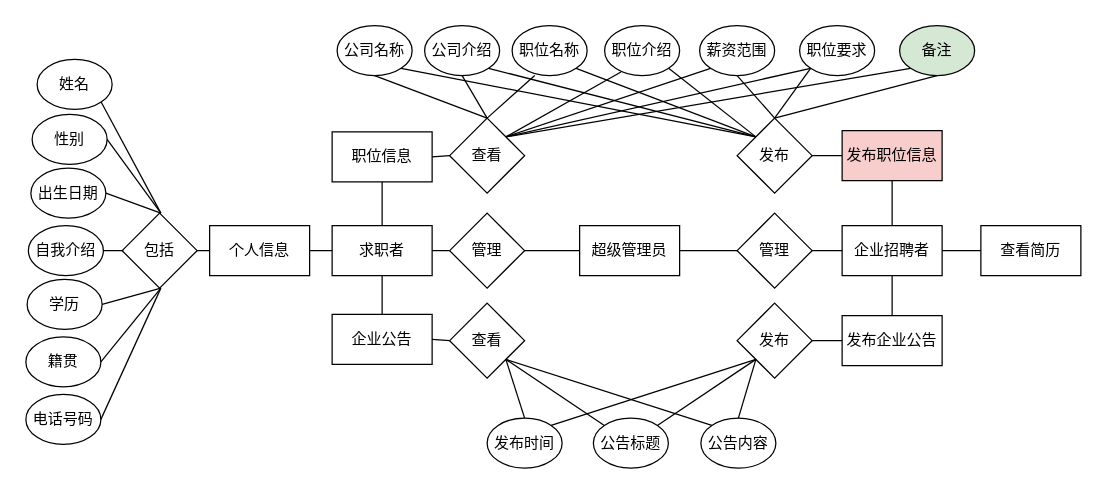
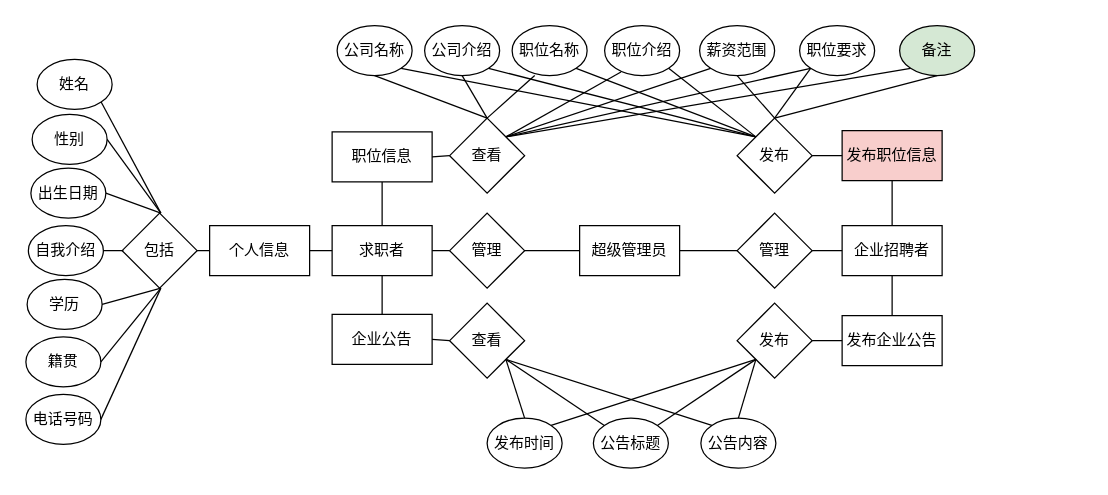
  <mxCell id="0" />
  <mxCell id="1" parent="0" />
  <mxCell id="2" value="超级管理员" style="rounded=0;whiteSpace=wrap;html=1;" parent="1" vertex="1"><mxGeometry x="463" y="180" width="80" height="40" as="geometry" /></mxCell>
  <mxCell id="3" value="管理" style="rhombus;whiteSpace=wrap;html=1;" parent="1" vertex="1"><mxGeometry x="359" y="170" width="60" height="60" as="geometry" /></mxCell>
  <mxCell id="4" value="管理" style="rhombus;whiteSpace=wrap;html=1;" parent="1" vertex="1"><mxGeometry x="589" y="170" width="60" height="60" as="geometry" /></mxCell>
  <mxCell id="5" value="求职者" style="rounded=0;whiteSpace=wrap;html=1;" parent="1" vertex="1"><mxGeometry x="265" y="180" width="80" height="40" as="geometry" /></mxCell>
  <mxCell id="6" value="企业招聘者" style="rounded=0;whiteSpace=wrap;html=1;" parent="1" vertex="1"><mxGeometry x="673" y="180" width="80" height="40" as="geometry" /></mxCell>
  <mxCell id="7" value="职位信息" style="rounded=0;whiteSpace=wrap;html=1;" parent="1" vertex="1"><mxGeometry x="265" y="105" width="80" height="40" as="geometry" /></mxCell>
  <mxCell id="8" value="企业公告" style="rounded=0;whiteSpace=wrap;html=1;" parent="1" vertex="1"><mxGeometry x="265" y="251" width="80" height="40" as="geometry" /></mxCell>
  <mxCell id="9" value="个人信息" style="rounded=0;whiteSpace=wrap;html=1;" parent="1" vertex="1"><mxGeometry x="167" y="180" width="80" height="40" as="geometry" /></mxCell>
- <mxCell id="10" value="查看简历" style="rounded=0;whiteSpace=wrap;html=1;" parent="1" vertex="1"><mxGeometry x="784" y="180" width="80" height="40" as="geometry" /></mxCell>
  <mxCell id="11" value="发布职位信息" style="rounded=0;whiteSpace=wrap;html=1;fillColor=#f8cecc;" parent="1" vertex="1"><mxGeometry x="673" y="104" width="80" height="40" as="geometry" /></mxCell>
  <mxCell id="12" value="发布企业公告" style="rounded=0;whiteSpace=wrap;html=1;" parent="1" vertex="1"><mxGeometry x="673" y="252" width="80" height="40" as="geometry" /></mxCell>
  <mxCell id="13" value="" style="endArrow=none;html=1;rounded=0;exitX=1;exitY=0.5;exitDx=0;exitDy=0;entryX=0;entryY=0.5;entryDx=0;entryDy=0;" parent="1" source="3" target="2" edge="1"><mxGeometry width="50" height="50" relative="1" as="geometry"><mxPoint x="429" y="170" as="sourcePoint" /><mxPoint x="479" y="120" as="targetPoint" /></mxGeometry></mxCell>
  <mxCell id="14" value="" style="endArrow=none;html=1;rounded=0;exitX=1;exitY=0.5;exitDx=0;exitDy=0;entryX=0;entryY=0.5;entryDx=0;entryDy=0;" parent="1" source="2" target="4" edge="1"><mxGeometry width="50" height="50" relative="1" as="geometry"><mxPoint x="549" y="221" as="sourcePoint" /><mxPoint x="599" y="171" as="targetPoint" /></mxGeometry></mxCell>
  <mxCell id="15" value="" style="endArrow=none;html=1;rounded=0;entryX=0.5;entryY=1;entryDx=0;entryDy=0;exitX=0.5;exitY=0;exitDx=0;exitDy=0;" parent="1" source="6" target="11" edge="1"><mxGeometry width="50" height="50" relative="1" as="geometry"><mxPoint x="623" y="180" as="sourcePoint" /><mxPoint x="643" y="121" as="targetPoint" /></mxGeometry></mxCell>
  <mxCell id="16" value="" style="endArrow=none;html=1;rounded=0;entryX=0;entryY=0.5;entryDx=0;entryDy=0;exitX=1;exitY=0.5;exitDx=0;exitDy=0;" parent="1" source="4" target="6" edge="1"><mxGeometry width="50" height="50" relative="1" as="geometry"><mxPoint x="549" y="221" as="sourcePoint" /><mxPoint x="599" y="171" as="targetPoint" /></mxGeometry></mxCell>
  <mxCell id="17" value="" style="endArrow=none;html=1;rounded=0;entryX=0.5;entryY=0;entryDx=0;entryDy=0;exitX=0.5;exitY=1;exitDx=0;exitDy=0;" parent="1" source="6" target="12" edge="1"><mxGeometry width="50" height="50" relative="1" as="geometry"><mxPoint x="533" y="221" as="sourcePoint" /><mxPoint x="583" y="171" as="targetPoint" /></mxGeometry></mxCell>
  <mxCell id="18" value="" style="endArrow=none;html=1;rounded=0;exitX=1;exitY=0.5;exitDx=0;exitDy=0;entryX=0;entryY=0.5;entryDx=0;entryDy=0;" parent="1" source="5" target="3" edge="1"><mxGeometry width="50" height="50" relative="1" as="geometry"><mxPoint x="319" y="221" as="sourcePoint" /><mxPoint x="369" y="171" as="targetPoint" /></mxGeometry></mxCell>
  <mxCell id="19" value="" style="endArrow=none;html=1;rounded=0;entryX=0.5;entryY=1;entryDx=0;entryDy=0;exitX=0.5;exitY=0;exitDx=0;exitDy=0;" parent="1" source="5" target="7" edge="1"><mxGeometry width="50" height="50" relative="1" as="geometry"><mxPoint x="355" y="221" as="sourcePoint" /><mxPoint x="405" y="171" as="targetPoint" /></mxGeometry></mxCell>
  <mxCell id="20" value="" style="endArrow=none;html=1;rounded=0;entryX=0.5;entryY=1;entryDx=0;entryDy=0;exitX=0.5;exitY=0;exitDx=0;exitDy=0;" parent="1" source="8" target="5" edge="1"><mxGeometry width="50" height="50" relative="1" as="geometry"><mxPoint x="355" y="221" as="sourcePoint" /><mxPoint x="405" y="171" as="targetPoint" /></mxGeometry></mxCell>
  <mxCell id="21" value="" style="endArrow=none;html=1;rounded=0;exitX=1;exitY=0.5;exitDx=0;exitDy=0;entryX=0;entryY=0.5;entryDx=0;entryDy=0;" parent="1" source="9" target="5" edge="1"><mxGeometry width="50" height="50" relative="1" as="geometry"><mxPoint x="355" y="221" as="sourcePoint" /><mxPoint x="405" y="171" as="targetPoint" /></mxGeometry></mxCell>
- <mxCell id="22" value="" style="endArrow=none;html=1;rounded=0;exitX=1;exitY=0.5;exitDx=0;exitDy=0;entryX=0;entryY=0.5;entryDx=0;entryDy=0;" parent="1" source="6" target="10" edge="1"><mxGeometry width="50" height="50" relative="1" as="geometry"><mxPoint x="813" y="221" as="sourcePoint" /><mxPoint x="863" y="171" as="targetPoint" /></mxGeometry></mxCell>
  <mxCell id="23" value="公司名称" style="ellipse;whiteSpace=wrap;html=1;" parent="1" vertex="1"><mxGeometry x="269" y="20" width="60" height="40" as="geometry" /></mxCell>
  <mxCell id="24" value="发布时间" style="ellipse;whiteSpace=wrap;html=1;" parent="1" vertex="1"><mxGeometry x="389" y="334" width="60" height="40" as="geometry" /></mxCell>
  <mxCell id="25" value="公司介绍" style="ellipse;whiteSpace=wrap;html=1;" parent="1" vertex="1"><mxGeometry x="339" y="20" width="60" height="40" as="geometry" /></mxCell>
  <mxCell id="26" value="备注" style="ellipse;whiteSpace=wrap;html=1;fillColor=#d5e8d4;" parent="1" vertex="1"><mxGeometry x="719" y="20" width="60" height="40" as="geometry" /></mxCell>
  <mxCell id="27" value="职位名称" style="ellipse;whiteSpace=wrap;html=1;" parent="1" vertex="1"><mxGeometry x="409" y="20" width="60" height="40" as="geometry" /></mxCell>
  <mxCell id="28" value="职位介绍" style="ellipse;whiteSpace=wrap;html=1;" parent="1" vertex="1"><mxGeometry x="483" y="20" width="60" height="40" as="geometry" /></mxCell>
  <mxCell id="29" value="薪资范围" style="ellipse;whiteSpace=wrap;html=1;" parent="1" vertex="1"><mxGeometry x="559" y="20" width="60" height="40" as="geometry" /></mxCell>
  <mxCell id="30" value="职位要求" style="ellipse;whiteSpace=wrap;html=1;" parent="1" vertex="1"><mxGeometry x="639" y="20" width="60" height="40" as="geometry" /></mxCell>
  <mxCell id="31" value="查看" style="rhombus;whiteSpace=wrap;html=1;" parent="1" vertex="1"><mxGeometry x="359" y="94" width="60" height="60" as="geometry" /></mxCell>
  <mxCell id="32" value="发布" style="rhombus;whiteSpace=wrap;html=1;" parent="1" vertex="1"><mxGeometry x="589" y="94" width="60" height="60" as="geometry" /></mxCell>
  <mxCell id="33" value="" style="endArrow=none;html=1;rounded=0;exitX=1;exitY=0.5;exitDx=0;exitDy=0;entryX=0;entryY=0.5;entryDx=0;entryDy=0;" parent="1" source="7" target="31" edge="1"><mxGeometry width="50" height="50" relative="1" as="geometry"><mxPoint x="569" y="181" as="sourcePoint" /><mxPoint x="619" y="131" as="targetPoint" /></mxGeometry></mxCell>
  <mxCell id="34" value="" style="endArrow=none;html=1;rounded=0;entryX=0;entryY=0.5;entryDx=0;entryDy=0;exitX=1;exitY=0.5;exitDx=0;exitDy=0;" parent="1" source="32" target="11" edge="1"><mxGeometry width="50" height="50" relative="1" as="geometry"><mxPoint x="619" y="161" as="sourcePoint" /><mxPoint x="669" y="111" as="targetPoint" /></mxGeometry></mxCell>
  <mxCell id="35" value="" style="endArrow=none;html=1;rounded=0;entryX=0.5;entryY=1;entryDx=0;entryDy=0;exitX=0.5;exitY=0;exitDx=0;exitDy=0;" parent="1" source="31" target="23" edge="1"><mxGeometry width="50" height="50" relative="1" as="geometry"><mxPoint x="569" y="181" as="sourcePoint" /><mxPoint x="619" y="131" as="targetPoint" /></mxGeometry></mxCell>
  <mxCell id="36" value="" style="endArrow=none;html=1;rounded=0;entryX=0.5;entryY=1;entryDx=0;entryDy=0;exitX=0.5;exitY=0;exitDx=0;exitDy=0;" parent="1" source="31" target="25" edge="1"><mxGeometry width="50" height="50" relative="1" as="geometry"><mxPoint x="569" y="181" as="sourcePoint" /><mxPoint x="619" y="131" as="targetPoint" /></mxGeometry></mxCell>
  <mxCell id="37" value="" style="endArrow=none;html=1;rounded=0;entryX=0.301;entryY=0.997;entryDx=0;entryDy=0;entryPerimeter=0;exitX=0.5;exitY=0;exitDx=0;exitDy=0;" parent="1" source="31" target="27" edge="1"><mxGeometry width="50" height="50" relative="1" as="geometry"><mxPoint x="519" y="141" as="sourcePoint" /><mxPoint x="569" y="91" as="targetPoint" /></mxGeometry></mxCell>
  <mxCell id="38" value="" style="endArrow=none;html=1;rounded=0;entryX=0.218;entryY=0.929;entryDx=0;entryDy=0;entryPerimeter=0;exitX=1;exitY=0;exitDx=0;exitDy=0;" parent="1" source="31" target="28" edge="1"><mxGeometry width="50" height="50" relative="1" as="geometry"><mxPoint x="519" y="141" as="sourcePoint" /><mxPoint x="569" y="91" as="targetPoint" /></mxGeometry></mxCell>
  <mxCell id="39" value="" style="endArrow=none;html=1;rounded=0;entryX=0;entryY=1;entryDx=0;entryDy=0;exitX=1;exitY=0;exitDx=0;exitDy=0;" parent="1" source="31" target="29" edge="1"><mxGeometry width="50" height="50" relative="1" as="geometry"><mxPoint x="519" y="141" as="sourcePoint" /><mxPoint x="569" y="91" as="targetPoint" /></mxGeometry></mxCell>
  <mxCell id="40" value="" style="endArrow=none;html=1;rounded=0;exitX=1;exitY=0;exitDx=0;exitDy=0;entryX=0;entryY=1;entryDx=0;entryDy=0;" parent="1" source="31" target="30" edge="1"><mxGeometry width="50" height="50" relative="1" as="geometry"><mxPoint x="579" y="141" as="sourcePoint" /><mxPoint x="629" y="91" as="targetPoint" /></mxGeometry></mxCell>
  <mxCell id="41" value="" style="endArrow=none;html=1;rounded=0;entryX=0;entryY=1;entryDx=0;entryDy=0;exitX=1;exitY=0;exitDx=0;exitDy=0;" parent="1" source="31" target="26" edge="1"><mxGeometry width="50" height="50" relative="1" as="geometry"><mxPoint x="689" y="141" as="sourcePoint" /><mxPoint x="739" y="91" as="targetPoint" /></mxGeometry></mxCell>
  <mxCell id="42" value="" style="endArrow=none;html=1;rounded=0;exitX=0.5;exitY=0;exitDx=0;exitDy=0;entryX=0.5;entryY=1;entryDx=0;entryDy=0;" parent="1" source="32" target="26" edge="1"><mxGeometry width="50" height="50" relative="1" as="geometry"><mxPoint x="609" y="71" as="sourcePoint" /><mxPoint x="659" y="21" as="targetPoint" /></mxGeometry></mxCell>
  <mxCell id="43" value="" style="endArrow=none;html=1;rounded=0;exitX=0.5;exitY=0;exitDx=0;exitDy=0;entryX=0;entryY=1;entryDx=0;entryDy=0;" parent="1" source="32" target="30" edge="1"><mxGeometry width="50" height="50" relative="1" as="geometry"><mxPoint x="609" y="71" as="sourcePoint" /><mxPoint x="659" y="21" as="targetPoint" /></mxGeometry></mxCell>
  <mxCell id="44" value="" style="endArrow=none;html=1;rounded=0;entryX=0.5;entryY=1;entryDx=0;entryDy=0;exitX=0.5;exitY=0;exitDx=0;exitDy=0;" parent="1" source="32" target="29" edge="1"><mxGeometry width="50" height="50" relative="1" as="geometry"><mxPoint x="609" y="71" as="sourcePoint" /><mxPoint x="659" y="21" as="targetPoint" /></mxGeometry></mxCell>
  <mxCell id="45" value="" style="endArrow=none;html=1;rounded=0;exitX=0;exitY=0;exitDx=0;exitDy=0;entryX=1;entryY=1;entryDx=0;entryDy=0;" parent="1" source="32" target="28" edge="1"><mxGeometry width="50" height="50" relative="1" as="geometry"><mxPoint x="609" y="71" as="sourcePoint" /><mxPoint x="659" y="21" as="targetPoint" /></mxGeometry></mxCell>
  <mxCell id="46" value="" style="endArrow=none;html=1;rounded=0;exitX=0;exitY=0;exitDx=0;exitDy=0;entryX=1;entryY=1;entryDx=0;entryDy=0;" parent="1" source="32" target="27" edge="1"><mxGeometry width="50" height="50" relative="1" as="geometry"><mxPoint x="609" y="71" as="sourcePoint" /><mxPoint x="659" y="21" as="targetPoint" /></mxGeometry></mxCell>
  <mxCell id="47" value="" style="endArrow=none;html=1;rounded=0;exitX=0;exitY=0;exitDx=0;exitDy=0;entryX=1;entryY=1;entryDx=0;entryDy=0;" parent="1" source="32" target="25" edge="1"><mxGeometry width="50" height="50" relative="1" as="geometry"><mxPoint x="609" y="71" as="sourcePoint" /><mxPoint x="659" y="21" as="targetPoint" /></mxGeometry></mxCell>
  <mxCell id="48" value="" style="endArrow=none;html=1;rounded=0;exitX=0;exitY=0;exitDx=0;exitDy=0;entryX=1;entryY=1;entryDx=0;entryDy=0;" parent="1" source="32" target="23" edge="1"><mxGeometry width="50" height="50" relative="1" as="geometry"><mxPoint x="499" y="71" as="sourcePoint" /><mxPoint x="549" y="21" as="targetPoint" /></mxGeometry></mxCell>
  <mxCell id="49" value="公告标题" style="ellipse;whiteSpace=wrap;html=1;" parent="1" vertex="1"><mxGeometry x="474" y="334" width="60" height="40" as="geometry" /></mxCell>
  <mxCell id="50" value="公告内容" style="ellipse;whiteSpace=wrap;html=1;" parent="1" vertex="1"><mxGeometry x="560" y="334" width="60" height="40" as="geometry" /></mxCell>
  <mxCell id="51" value="查看" style="rhombus;whiteSpace=wrap;html=1;" parent="1" vertex="1"><mxGeometry x="359" y="242" width="60" height="60" as="geometry" /></mxCell>
  <mxCell id="52" value="发布" style="rhombus;whiteSpace=wrap;html=1;" parent="1" vertex="1"><mxGeometry x="589" y="242" width="60" height="60" as="geometry" /></mxCell>
  <mxCell id="53" value="" style="endArrow=none;html=1;rounded=0;exitX=1;exitY=1;exitDx=0;exitDy=0;entryX=0.5;entryY=0;entryDx=0;entryDy=0;" parent="1" source="51" target="24" edge="1"><mxGeometry width="50" height="50" relative="1" as="geometry"><mxPoint x="519" y="251" as="sourcePoint" /><mxPoint x="569" y="201" as="targetPoint" /></mxGeometry></mxCell>
  <mxCell id="54" value="" style="endArrow=none;html=1;rounded=0;exitX=1;exitY=1;exitDx=0;exitDy=0;entryX=0;entryY=0;entryDx=0;entryDy=0;" parent="1" source="51" target="49" edge="1"><mxGeometry width="50" height="50" relative="1" as="geometry"><mxPoint x="519" y="251" as="sourcePoint" /><mxPoint x="569" y="201" as="targetPoint" /></mxGeometry></mxCell>
  <mxCell id="55" value="" style="endArrow=none;html=1;rounded=0;exitX=1;exitY=1;exitDx=0;exitDy=0;entryX=0;entryY=0;entryDx=0;entryDy=0;" parent="1" source="51" target="50" edge="1"><mxGeometry width="50" height="50" relative="1" as="geometry"><mxPoint x="519" y="251" as="sourcePoint" /><mxPoint x="569" y="201" as="targetPoint" /></mxGeometry></mxCell>
  <mxCell id="56" value="" style="endArrow=none;html=1;rounded=0;entryX=0;entryY=1;entryDx=0;entryDy=0;exitX=1;exitY=0;exitDx=0;exitDy=0;" parent="1" source="24" target="52" edge="1"><mxGeometry width="50" height="50" relative="1" as="geometry"><mxPoint x="519" y="251" as="sourcePoint" /><mxPoint x="569" y="201" as="targetPoint" /></mxGeometry></mxCell>
  <mxCell id="57" value="" style="endArrow=none;html=1;rounded=0;entryX=0;entryY=1;entryDx=0;entryDy=0;exitX=1;exitY=0;exitDx=0;exitDy=0;" parent="1" source="49" target="52" edge="1"><mxGeometry width="50" height="50" relative="1" as="geometry"><mxPoint x="519" y="251" as="sourcePoint" /><mxPoint x="569" y="201" as="targetPoint" /></mxGeometry></mxCell>
  <mxCell id="58" value="" style="endArrow=none;html=1;rounded=0;entryX=0;entryY=1;entryDx=0;entryDy=0;exitX=0.5;exitY=0;exitDx=0;exitDy=0;" parent="1" source="50" target="52" edge="1"><mxGeometry width="50" height="50" relative="1" as="geometry"><mxPoint x="519" y="251" as="sourcePoint" /><mxPoint x="569" y="201" as="targetPoint" /></mxGeometry></mxCell>
  <mxCell id="59" value="" style="endArrow=none;html=1;rounded=0;exitX=1;exitY=0.5;exitDx=0;exitDy=0;entryX=0;entryY=0.5;entryDx=0;entryDy=0;" parent="1" source="8" target="51" edge="1"><mxGeometry width="50" height="50" relative="1" as="geometry"><mxPoint x="519" y="251" as="sourcePoint" /><mxPoint x="569" y="201" as="targetPoint" /></mxGeometry></mxCell>
  <mxCell id="60" value="" style="endArrow=none;html=1;rounded=0;entryX=0;entryY=0.5;entryDx=0;entryDy=0;exitX=1;exitY=0.5;exitDx=0;exitDy=0;" parent="1" source="52" target="12" edge="1"><mxGeometry width="50" height="50" relative="1" as="geometry"><mxPoint x="519" y="251" as="sourcePoint" /><mxPoint x="569" y="201" as="targetPoint" /></mxGeometry></mxCell>
  <mxCell id="61" value="姓名" style="ellipse;whiteSpace=wrap;html=1;" parent="1" vertex="1"><mxGeometry x="29" y="47" width="60" height="40" as="geometry" /></mxCell>
  <mxCell id="62" value="性别" style="ellipse;whiteSpace=wrap;html=1;" parent="1" vertex="1"><mxGeometry x="25" y="91" width="60" height="40" as="geometry" /></mxCell>
  <mxCell id="63" value="出生日期" style="ellipse;whiteSpace=wrap;html=1;" parent="1" vertex="1"><mxGeometry x="24" y="134" width="60" height="40" as="geometry" /></mxCell>
  <mxCell id="64" value="自我介绍" style="ellipse;whiteSpace=wrap;html=1;" parent="1" vertex="1"><mxGeometry x="22" y="180" width="60" height="40" as="geometry" /></mxCell>
  <mxCell id="65" value="学历" style="ellipse;whiteSpace=wrap;html=1;" parent="1" vertex="1"><mxGeometry x="21" y="223" width="60" height="40" as="geometry" /></mxCell>
  <mxCell id="66" value="籍贯" style="ellipse;whiteSpace=wrap;html=1;" parent="1" vertex="1"><mxGeometry x="20" y="269" width="60" height="40" as="geometry" /></mxCell>
  <mxCell id="67" value="电话号码" style="ellipse;whiteSpace=wrap;html=1;" parent="1" vertex="1"><mxGeometry x="20" y="315" width="60" height="40" as="geometry" /></mxCell>
  <mxCell id="68" value="包括" style="rhombus;whiteSpace=wrap;html=1;" parent="1" vertex="1"><mxGeometry x="97" y="170" width="60" height="60" as="geometry" /></mxCell>
  <mxCell id="69" value="" style="endArrow=none;html=1;rounded=0;exitX=1;exitY=0.5;exitDx=0;exitDy=0;entryX=0;entryY=0.5;entryDx=0;entryDy=0;" parent="1" source="68" target="9" edge="1"><mxGeometry width="50" height="50" relative="1" as="geometry"><mxPoint x="105" y="161" as="sourcePoint" /><mxPoint x="155" y="111" as="targetPoint" /></mxGeometry></mxCell>
  <mxCell id="70" value="" style="endArrow=none;html=1;rounded=0;exitX=1;exitY=1;exitDx=0;exitDy=0;entryX=0.5;entryY=0;entryDx=0;entryDy=0;" parent="1" source="61" edge="1"><mxGeometry width="50" height="50" relative="1" as="geometry"><mxPoint x="97" y="131" as="sourcePoint" /><mxPoint x="128" y="170" as="targetPoint" /></mxGeometry></mxCell>
  <mxCell id="71" value="" style="endArrow=none;html=1;rounded=0;exitX=1;exitY=0.5;exitDx=0;exitDy=0;entryX=0.5;entryY=0;entryDx=0;entryDy=0;" parent="1" source="62" edge="1"><mxGeometry width="50" height="50" relative="1" as="geometry"><mxPoint x="137" y="121" as="sourcePoint" /><mxPoint x="128" y="170" as="targetPoint" /></mxGeometry></mxCell>
  <mxCell id="72" value="" style="endArrow=none;html=1;rounded=0;exitX=1;exitY=0.5;exitDx=0;exitDy=0;entryX=0.5;entryY=0;entryDx=0;entryDy=0;" parent="1" source="63" edge="1"><mxGeometry width="50" height="50" relative="1" as="geometry"><mxPoint x="107" y="131" as="sourcePoint" /><mxPoint x="128" y="170" as="targetPoint" /></mxGeometry></mxCell>
  <mxCell id="73" value="" style="endArrow=none;html=1;rounded=0;exitX=1;exitY=0.5;exitDx=0;exitDy=0;entryX=0;entryY=0.5;entryDx=0;entryDy=0;" parent="1" source="64" edge="1"><mxGeometry width="50" height="50" relative="1" as="geometry"><mxPoint x="137" y="141" as="sourcePoint" /><mxPoint x="98" y="200" as="targetPoint" /></mxGeometry></mxCell>
  <mxCell id="74" value="" style="endArrow=none;html=1;rounded=0;entryX=0.5;entryY=1;entryDx=0;entryDy=0;exitX=1;exitY=0.5;exitDx=0;exitDy=0;" parent="1" source="65" edge="1"><mxGeometry width="50" height="50" relative="1" as="geometry"><mxPoint x="47" y="291" as="sourcePoint" /><mxPoint x="128" y="230" as="targetPoint" /></mxGeometry></mxCell>
  <mxCell id="75" value="" style="endArrow=none;html=1;rounded=0;entryX=0.5;entryY=1;entryDx=0;entryDy=0;exitX=1;exitY=0.5;exitDx=0;exitDy=0;" parent="1" source="66" edge="1"><mxGeometry width="50" height="50" relative="1" as="geometry"><mxPoint x="67" y="341" as="sourcePoint" /><mxPoint x="128" y="230" as="targetPoint" /></mxGeometry></mxCell>
  <mxCell id="76" value="" style="endArrow=none;html=1;rounded=0;entryX=0.5;entryY=1;entryDx=0;entryDy=0;exitX=1;exitY=0.5;exitDx=0;exitDy=0;" parent="1" source="67" edge="1"><mxGeometry width="50" height="50" relative="1" as="geometry"><mxPoint x="57" y="371" as="sourcePoint" /><mxPoint x="128" y="230" as="targetPoint" /></mxGeometry></mxCell>
